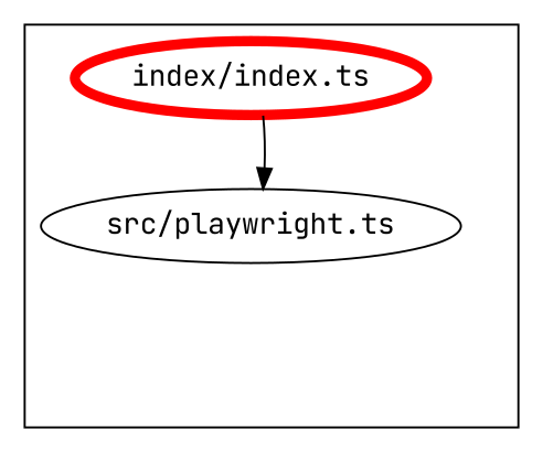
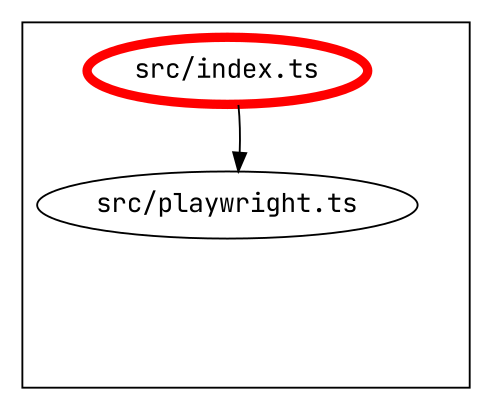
  digraph {
    compound=true
    fontname="JetBrains Mono"
    node [fontname="JetBrains Mono"]
    edge [style=invis fontname="JetBrains Mono"]
    n1 [label="src/playwright.ts"]
    exit_src [style=invis]
-   n3 [color="#ff0000" label="index/index.ts" penwidth=5]
+   n3 [color="#ff0000" label="src/index.ts" penwidth=5]
    subgraph cluster_1 {
      color="#000000"
      n1
      exit_src
      n3
    }
    n1 -> exit_src
    n3 -> n1
    n3 -> n1 [color=black style=solid]
    n3 -> exit_src
  }
